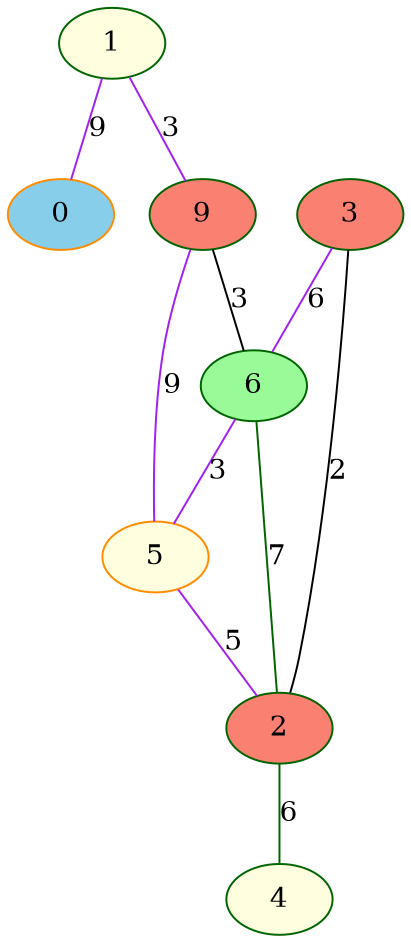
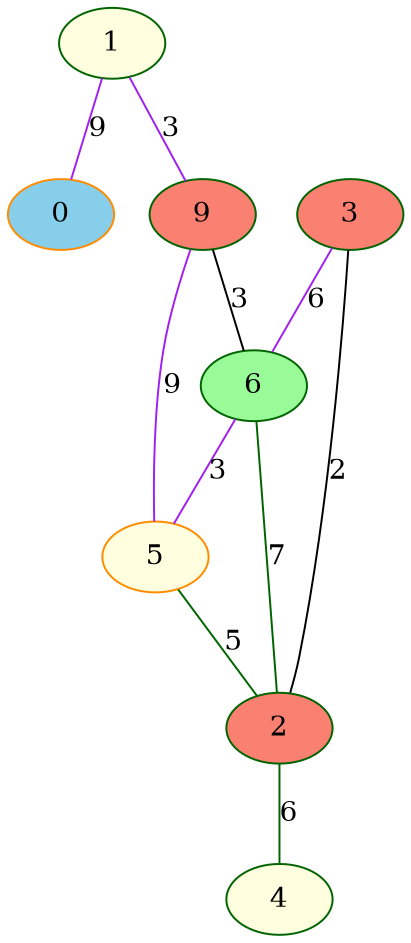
  graph {
    node [color=darkgreen fillcolor=lightyellow style=filled]
    edge [color=purple]
    0 [color=darkorange fillcolor=skyblue]
    1
    n3 [fillcolor=salmon label=9]
    6 [fillcolor=palegreen]
    2 [fillcolor=salmon]
    4
    3 [fillcolor=salmon]
    5 [color=darkorange]
    1 -- 0 [label=9]
    1 -- n3 [label=3]
    n3 -- 6 [color=black label=3]
    6 -- 2 [color=darkgreen label=7]
    6 -- 5 [label=3]
    2 -- 4 [color=darkgreen label=6]
    3 -- 6 [label=6]
    3 -- 2 [color=black label=2]
    5 -- n3 [label=9]
-   5 -- 2 [label=5]
+   5 -- 2 [color=darkgreen label=5]
  }
